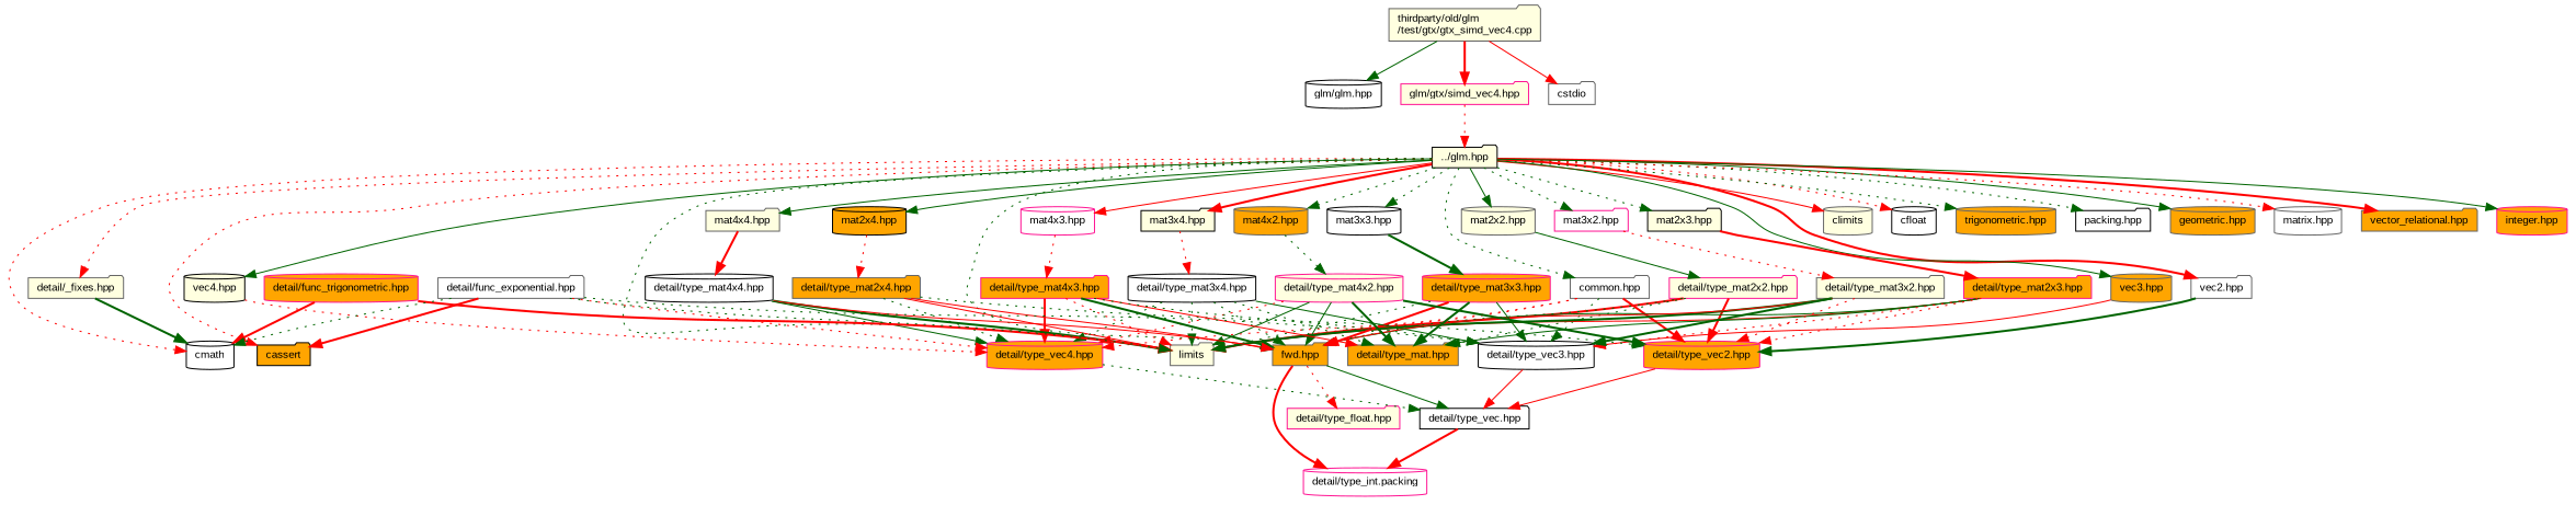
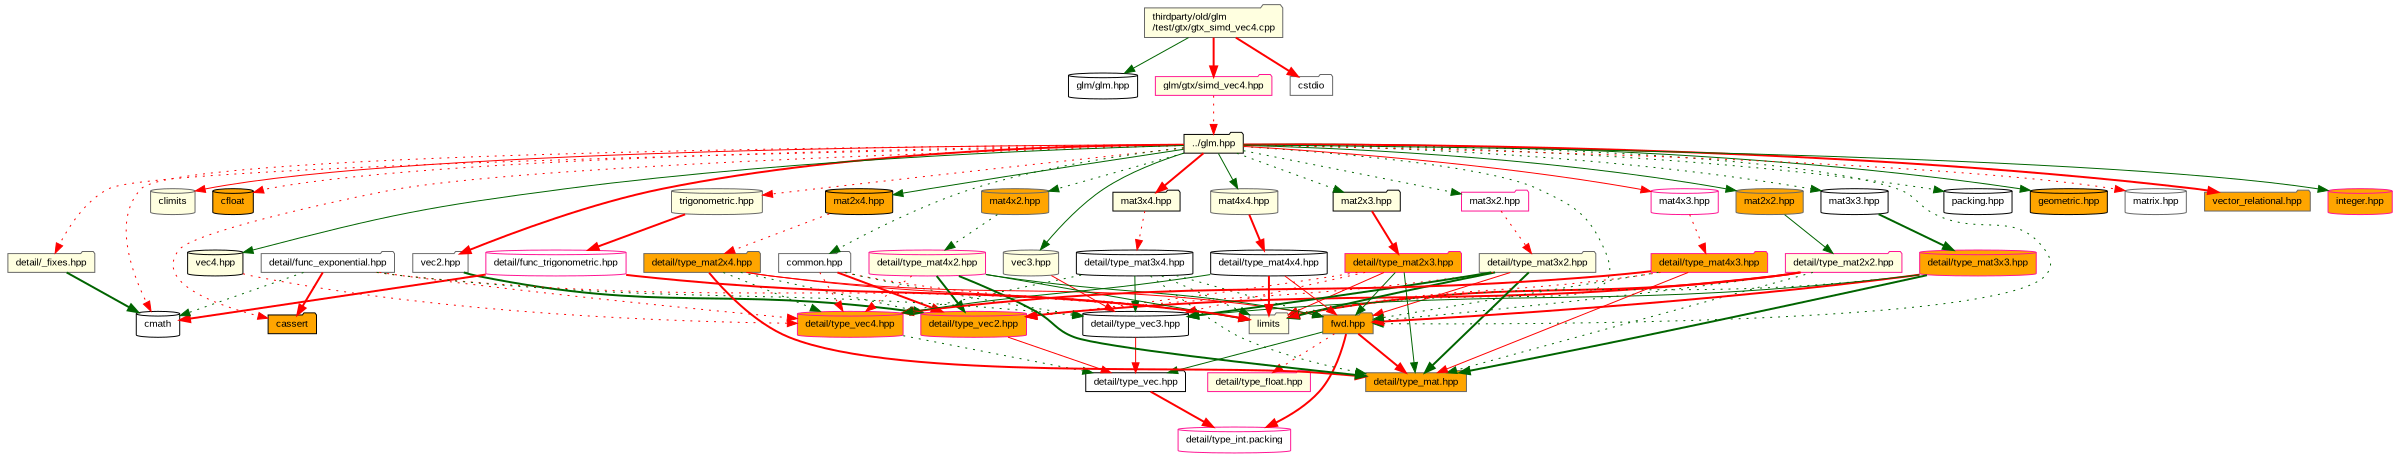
  digraph {
    fontname="Liberation Sans"
    node [color=gray40 fillcolor=white fontname="Liberation Sans" fontsize=10 shape=cylinder style=filled]
    edge [color=red fontname="Liberation Sans" fontsize=10 labelfontname=Helvetica labelfontsize=10 style=dotted]
    n1 [fillcolor=lightyellow fontcolor=black height=0.2 label="thirdparty/old/glm\l/test/gtx/gtx_simd_vec4.cpp" shape=folder width=0.4]
    n2 [color=black height=0.2 label="glm/glm.hpp" width=0.4]
    n3 [color=deeppink fillcolor=lightyellow height=0.2 label="glm/gtx/simd_vec4.hpp" shape=folder width=0.4]
    n4 [height=0.2 label=cstdio shape=folder width=0.4]
    n5 [color=black fillcolor=lightyellow height=0.2 label="../glm.hpp" shape=folder width=0.4]
    n6 [fillcolor=lightyellow height=0.2 label="detail/_fixes.hpp" shape=folder width=0.4]
    n7 [color=black height=0.2 label=cmath width=0.4]
    n8 [fillcolor=lightyellow height=0.2 label=climits width=0.4]
-   n9 [color=black height=0.2 label=cfloat width=0.4]
+   n9 [color=black fillcolor=orange height=0.2 label=cfloat width=0.4]
    n10 [fillcolor=lightyellow height=0.2 label=limits shape=folder width=0.4]
    n11 [color=black fillcolor=orange height=0.2 label=cassert shape=folder width=0.4]
    n12 [fillcolor=orange height=0.2 label="fwd.hpp" shape=folder width=0.4]
    n13 [height=0.2 label="vec2.hpp" shape=folder width=0.4]
-   n14 [fillcolor=orange height=0.2 label="vec3.hpp" width=0.4]
+   n14 [fillcolor=lightyellow height=0.2 label="vec3.hpp" width=0.4]
    n15 [color=black fillcolor=lightyellow height=0.2 label="vec4.hpp" width=0.4]
-   n16 [fillcolor=lightyellow height=0.2 label="mat2x2.hpp" width=0.4]
+   n16 [fillcolor=orange height=0.2 label="mat2x2.hpp" width=0.4]
    n17 [color=black fillcolor=lightyellow height=0.2 label="mat2x3.hpp" shape=folder width=0.4]
    n18 [color=black fillcolor=orange height=0.2 label="mat2x4.hpp" width=0.4]
    n19 [color=deeppink height=0.2 label="mat3x2.hpp" shape=folder width=0.4]
    n20 [color=black height=0.2 label="mat3x3.hpp" width=0.4]
    n21 [color=black fillcolor=lightyellow height=0.2 label="mat3x4.hpp" shape=folder width=0.4]
    n22 [fillcolor=orange height=0.2 label="mat4x2.hpp" width=0.4]
    n23 [color=deeppink height=0.2 label="mat4x3.hpp" width=0.4]
-   n24 [fillcolor=lightyellow height=0.2 label="mat4x4.hpp" shape=folder width=0.4]
-   n25 [fillcolor=orange height=0.2 label="trigonometric.hpp" width=0.4]
+   n24 [fillcolor=lightyellow height=0.2 label="mat4x4.hpp" width=0.4]
+   n25 [fillcolor=lightyellow height=0.2 label="trigonometric.hpp" width=0.4]
    n26 [height=0.2 label="common.hpp" shape=folder width=0.4]
-   n27 [color=black height=0.2 label="packing.hpp" shape=folder width=0.4]
-   n28 [fillcolor=orange height=0.2 label="geometric.hpp" width=0.4]
+   n27 [color=black height=0.2 label="packing.hpp" width=0.4]
+   n28 [color=black fillcolor=orange height=0.2 label="geometric.hpp" width=0.4]
    n29 [height=0.2 label="matrix.hpp" width=0.4]
    n30 [fillcolor=orange height=0.2 label="vector_relational.hpp" shape=folder width=0.4]
    n31 [color=deeppink fillcolor=orange height=0.2 label="integer.hpp" width=0.4]
    n32 [color=deeppink height=0.2 label="detail/type_int.packing" width=0.4]
    n33 [color=deeppink fillcolor=lightyellow height=0.2 label="detail/type_float.hpp" shape=folder width=0.4]
    n34 [color=black height=0.2 label="detail/type_vec.hpp" shape=folder width=0.4]
    n35 [fillcolor=orange height=0.2 label="detail/type_mat.hpp" shape=folder width=0.4]
    n36 [color=deeppink fillcolor=orange height=0.2 label="detail/type_vec2.hpp" width=0.4]
    n37 [color=black height=0.2 label="detail/type_vec3.hpp" width=0.4]
    n38 [color=deeppink fillcolor=orange height=0.2 label="detail/type_vec4.hpp" width=0.4]
    n39 [color=deeppink fillcolor=lightyellow height=0.2 label="detail/type_mat2x2.hpp" shape=folder width=0.4]
    n40 [color=deeppink fillcolor=orange height=0.2 label="detail/type_mat2x3.hpp" shape=folder width=0.4]
    n41 [fillcolor=orange height=0.2 label="detail/type_mat2x4.hpp" shape=folder width=0.4]
    n42 [fillcolor=lightyellow height=0.2 label="detail/type_mat3x2.hpp" shape=folder width=0.4]
    n43 [color=deeppink fillcolor=orange height=0.2 label="detail/type_mat3x3.hpp" width=0.4]
    n44 [color=black height=0.2 label="detail/type_mat3x4.hpp" width=0.4]
    n45 [color=deeppink fillcolor=lightyellow height=0.2 label="detail/type_mat4x2.hpp" width=0.4]
    n46 [color=deeppink fillcolor=orange height=0.2 label="detail/type_mat4x3.hpp" shape=folder width=0.4]
    n47 [color=black height=0.2 label="detail/type_mat4x4.hpp" width=0.4]
-   n48 [color=deeppink fillcolor=orange height=0.2 label="detail/func_trigonometric.hpp" width=0.4]
+   n48 [color=deeppink height=0.2 label="detail/func_trigonometric.hpp" width=0.4]
    n49 [height=0.2 label="detail/func_exponential.hpp" shape=folder width=0.4]
    n1 -> n2 [color=darkgreen style=solid]
    n1 -> n3 [style=bold]
-   n1 -> n4 [style=solid]
+   n1 -> n4 [style=bold]
    n3 -> n5
    n5 -> n6
    n5 -> n7
    n5 -> n8 [style=solid]
    n5 -> n9
    n5 -> n10 [color=darkgreen]
    n5 -> n11
    n5 -> n12 [color=darkgreen]
    n5 -> n13 [style=bold]
    n5 -> n14 [color=darkgreen style=solid]
    n5 -> n15 [color=darkgreen style=solid]
    n5 -> n16 [color=darkgreen style=solid]
    n5 -> n17 [color=darkgreen]
    n5 -> n18 [color=darkgreen style=solid]
    n5 -> n19 [color=darkgreen]
    n5 -> n20 [color=darkgreen]
    n5 -> n21 [style=bold]
    n5 -> n22 [color=darkgreen]
    n5 -> n23 [style=solid]
    n5 -> n24 [color=darkgreen style=solid]
-   n5 -> n25 [color=darkgreen]
+   n5 -> n25
    n5 -> n26 [color=darkgreen]
    n5 -> n27 [color=darkgreen]
    n5 -> n28 [color=darkgreen style=solid]
    n5 -> n29
    n5 -> n30 [style=bold]
    n5 -> n31 [color=darkgreen style=solid]
    n6 -> n7 [color=darkgreen style=bold]
    n12 -> n32 [style=bold]
    n12 -> n33
    n12 -> n34 [color=darkgreen style=solid]
+   n12 -> n35 [style=bold]
    n13 -> n36 [color=darkgreen style=bold]
    n14 -> n37 [style=solid]
    n15 -> n38
    n16 -> n39 [color=darkgreen style=solid]
    n17 -> n40 [style=bold]
    n18 -> n41
    n19 -> n42
    n20 -> n43 [color=darkgreen style=bold]
    n21 -> n44
    n22 -> n45 [color=darkgreen]
    n23 -> n46
    n24 -> n47 [style=bold]
+   n25 -> n48 [style=bold]
    n26 -> n10
    n26 -> n36 [style=bold]
    n26 -> n37 [color=darkgreen]
    n26 -> n38
    n34 -> n32 [style=bold]
    n36 -> n34 [style=solid]
    n37 -> n34 [style=solid]
    n38 -> n34 [color=darkgreen]
    n39 -> n10 [style=bold]
    n39 -> n12 [color=darkgreen]
    n39 -> n35 [color=darkgreen]
    n39 -> n36 [style=bold]
    n40 -> n10 [style=solid]
    n40 -> n12 [color=darkgreen style=solid]
    n40 -> n35 [color=darkgreen style=solid]
    n40 -> n36
    n40 -> n37
    n41 -> n10 [style=solid]
    n41 -> n12 [style=solid]
+   n41 -> n35 [style=bold]
    n41 -> n36 [color=darkgreen]
    n41 -> n38 [color=darkgreen]
    n42 -> n10 [color=darkgreen style=bold]
    n42 -> n12 [style=solid]
+   n42 -> n35 [color=darkgreen style=bold]
    n42 -> n36
    n42 -> n37 [color=darkgreen style=bold]
    n43 -> n10 [color=darkgreen]
    n43 -> n12 [style=bold]
    n43 -> n35 [color=darkgreen style=bold]
    n43 -> n37 [color=darkgreen style=solid]
    n44 -> n10 [color=darkgreen]
    n44 -> n12 [color=darkgreen]
    n44 -> n35 [color=darkgreen]
    n44 -> n37 [color=darkgreen style=solid]
    n44 -> n38 [color=darkgreen]
    n45 -> n10 [color=darkgreen style=solid]
    n45 -> n12 [color=darkgreen style=solid]
    n45 -> n35 [color=darkgreen style=bold]
    n45 -> n36 [color=darkgreen style=bold]
    n45 -> n38
    n46 -> n10
-   n46 -> n12 [color=darkgreen style=bold]
+   n46 -> n12 [color=darkgreen]
    n46 -> n35 [style=solid]
-   n46 -> n37 [color=darkgreen]
    n46 -> n38 [style=bold]
-   n47 -> n10 [color=darkgreen style=bold]
+   n47 -> n10 [style=bold]
    n47 -> n12 [style=solid]
    n47 -> n38 [color=darkgreen style=solid]
    n48 -> n7 [style=bold]
    n48 -> n10 [style=bold]
    n49 -> n7 [color=darkgreen]
-   n49 -> n10 [color=darkgreen]
+   n49 -> n10
    n49 -> n11 [style=bold]
    n49 -> n37 [color=darkgreen]
    n49 -> n38
  }
